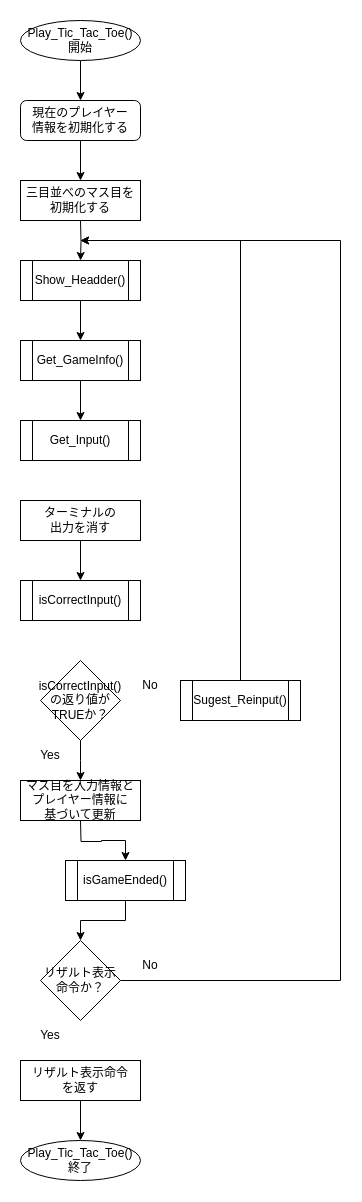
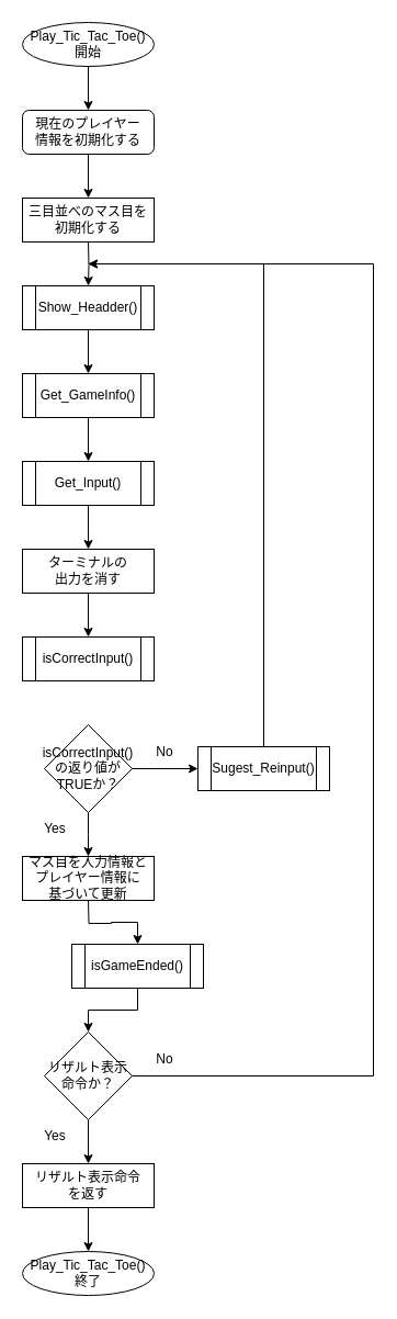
  <mxCell id="0" />
  <mxCell id="1" parent="0" />
  <mxCell id="2" style="edgeStyle=orthogonalEdgeStyle;rounded=0;orthogonalLoop=1;jettySize=auto;html=1;exitX=0.5;exitY=1;exitDx=0;exitDy=0;entryX=0.5;entryY=0;entryDx=0;entryDy=0;" parent="1" source="3" target="32" edge="1"><mxGeometry relative="1" as="geometry" /></mxCell>
  <mxCell id="3" value="Play_Tic_Tac_Toe()&lt;br&gt;開始" style="ellipse;whiteSpace=wrap;html=1;" parent="1" vertex="1"><mxGeometry x="20" y="20" width="120" height="40" as="geometry" /></mxCell>
  <mxCell id="4" style="edgeStyle=orthogonalEdgeStyle;rounded=0;orthogonalLoop=1;jettySize=auto;html=1;exitX=0.5;exitY=1;exitDx=0;exitDy=0;entryX=0.5;entryY=0;entryDx=0;entryDy=0;" parent="1" source="5" target="7" edge="1"><mxGeometry relative="1" as="geometry" /></mxCell>
  <mxCell id="5" value="Show_Headder()" style="shape=process;whiteSpace=wrap;html=1;backgroundOutline=1;" parent="1" vertex="1"><mxGeometry x="20" y="260" width="120" height="40" as="geometry" /></mxCell>
  <mxCell id="6" style="edgeStyle=orthogonalEdgeStyle;rounded=0;orthogonalLoop=1;jettySize=auto;html=1;exitX=0.5;exitY=1;exitDx=0;exitDy=0;" parent="1" source="7" target="9" edge="1"><mxGeometry relative="1" as="geometry" /></mxCell>
  <mxCell id="7" value="Get_GameInfo()" style="shape=process;whiteSpace=wrap;html=1;backgroundOutline=1;" parent="1" vertex="1"><mxGeometry x="20" y="340" width="120" height="40" as="geometry" /></mxCell>
+ <mxCell id="8" style="edgeStyle=orthogonalEdgeStyle;rounded=0;orthogonalLoop=1;jettySize=auto;html=1;exitX=0.5;exitY=1;exitDx=0;exitDy=0;entryX=0.5;entryY=0;entryDx=0;entryDy=0;" parent="1" source="9" target="24" edge="1"><mxGeometry relative="1" as="geometry" /></mxCell>
  <mxCell id="9" value="Get_Input()" style="shape=process;whiteSpace=wrap;html=1;backgroundOutline=1;" parent="1" vertex="1"><mxGeometry x="20" y="420" width="120" height="40" as="geometry" /></mxCell>
  <mxCell id="10" value="isCorrectInput()" style="shape=process;whiteSpace=wrap;html=1;backgroundOutline=1;" parent="1" vertex="1"><mxGeometry x="20" y="580" width="120" height="40" as="geometry" /></mxCell>
  <mxCell id="11" style="edgeStyle=orthogonalEdgeStyle;rounded=0;orthogonalLoop=1;jettySize=auto;html=1;exitX=0.5;exitY=1;exitDx=0;exitDy=0;entryX=0.5;entryY=0;entryDx=0;entryDy=0;" parent="1" source="13" edge="1"><mxGeometry relative="1" as="geometry"><mxPoint x="80" y="780" as="targetPoint" /></mxGeometry></mxCell>
+ <mxCell id="12" style="edgeStyle=orthogonalEdgeStyle;rounded=0;orthogonalLoop=1;jettySize=auto;html=1;exitX=1;exitY=0.5;exitDx=0;exitDy=0;entryX=0;entryY=0.5;entryDx=0;entryDy=0;" parent="1" source="13" target="22" edge="1"><mxGeometry relative="1" as="geometry" /></mxCell>
  <mxCell id="13" value="isCorrectInput()&lt;br&gt;の返り値がTRUEか？" style="rhombus;whiteSpace=wrap;html=1;" parent="1" vertex="1"><mxGeometry x="40" y="660" width="80" height="80" as="geometry" /></mxCell>
  <mxCell id="14" style="edgeStyle=orthogonalEdgeStyle;rounded=0;orthogonalLoop=1;jettySize=auto;html=1;exitX=0.5;exitY=1;exitDx=0;exitDy=0;entryX=0.5;entryY=0;entryDx=0;entryDy=0;" parent="1" target="17" edge="1"><mxGeometry relative="1" as="geometry"><mxPoint x="80" y="820" as="sourcePoint" /></mxGeometry></mxCell>
  <mxCell id="15" style="edgeStyle=orthogonalEdgeStyle;rounded=0;orthogonalLoop=1;jettySize=auto;html=1;exitX=0.5;exitY=1;exitDx=0;exitDy=0;entryX=0.5;entryY=0;entryDx=0;entryDy=0;" parent="1" target="5" edge="1"><mxGeometry relative="1" as="geometry"><mxPoint x="80" y="220" as="sourcePoint" /></mxGeometry></mxCell>
  <mxCell id="16" style="edgeStyle=orthogonalEdgeStyle;rounded=0;orthogonalLoop=1;jettySize=auto;html=1;exitX=0.5;exitY=1;exitDx=0;exitDy=0;entryX=0.5;entryY=0;entryDx=0;entryDy=0;" parent="1" source="17" target="20" edge="1"><mxGeometry relative="1" as="geometry" /></mxCell>
  <mxCell id="17" value="isGameEnded()" style="shape=process;whiteSpace=wrap;html=1;backgroundOutline=1;" parent="1" vertex="1"><mxGeometry x="65" y="860" width="120" height="40" as="geometry" /></mxCell>
+ <mxCell id="18" style="edgeStyle=orthogonalEdgeStyle;rounded=0;orthogonalLoop=1;jettySize=auto;html=1;exitX=0.5;exitY=1;exitDx=0;exitDy=0;" parent="1" source="20" target="26" edge="1"><mxGeometry relative="1" as="geometry" /></mxCell>
  <mxCell id="19" style="edgeStyle=orthogonalEdgeStyle;rounded=0;orthogonalLoop=1;jettySize=auto;html=1;exitX=1;exitY=0.5;exitDx=0;exitDy=0;" parent="1" source="20" edge="1"><mxGeometry relative="1" as="geometry"><mxPoint x="80" y="240" as="targetPoint" /><Array as="points"><mxPoint x="340" y="980" /><mxPoint x="340" y="240" /></Array></mxGeometry></mxCell>
  <mxCell id="20" value="リザルト表示命令か？" style="rhombus;whiteSpace=wrap;html=1;" parent="1" vertex="1"><mxGeometry x="40" y="940" width="80" height="80" as="geometry" /></mxCell>
  <mxCell id="21" style="edgeStyle=orthogonalEdgeStyle;rounded=0;orthogonalLoop=1;jettySize=auto;html=1;exitX=0.5;exitY=0;exitDx=0;exitDy=0;" parent="1" source="22" edge="1"><mxGeometry relative="1" as="geometry"><mxPoint x="80" y="240" as="targetPoint" /><Array as="points"><mxPoint x="240" y="240" /></Array></mxGeometry></mxCell>
  <mxCell id="22" value="Sugest_Reinput()" style="shape=process;whiteSpace=wrap;html=1;backgroundOutline=1;" parent="1" vertex="1"><mxGeometry x="180" y="680" width="120" height="40" as="geometry" /></mxCell>
  <mxCell id="23" style="edgeStyle=orthogonalEdgeStyle;rounded=0;orthogonalLoop=1;jettySize=auto;html=1;exitX=0.5;exitY=1;exitDx=0;exitDy=0;entryX=0.5;entryY=0;entryDx=0;entryDy=0;" parent="1" source="24" target="10" edge="1"><mxGeometry relative="1" as="geometry" /></mxCell>
  <mxCell id="24" value="ターミナルの&lt;div&gt;出力を消す&lt;/div&gt;" style="rounded=0;whiteSpace=wrap;html=1;" parent="1" vertex="1"><mxGeometry x="20" y="500" width="120" height="40" as="geometry" /></mxCell>
  <mxCell id="25" style="edgeStyle=orthogonalEdgeStyle;rounded=0;orthogonalLoop=1;jettySize=auto;html=1;exitX=0.5;exitY=1;exitDx=0;exitDy=0;entryX=0.5;entryY=0;entryDx=0;entryDy=0;" parent="1" source="26" target="27" edge="1"><mxGeometry relative="1" as="geometry" /></mxCell>
  <mxCell id="26" value="リザルト表示命令&lt;div&gt;を返す&lt;/div&gt;" style="rounded=0;whiteSpace=wrap;html=1;" parent="1" vertex="1"><mxGeometry x="20" y="1060" width="120" height="40" as="geometry" /></mxCell>
  <mxCell id="27" value="Play_Tic_Tac_Toe()&lt;br&gt;終了" style="ellipse;whiteSpace=wrap;html=1;" parent="1" vertex="1"><mxGeometry x="20" y="1140" width="120" height="40" as="geometry" /></mxCell>
  <mxCell id="28" style="edgeStyle=orthogonalEdgeStyle;rounded=0;orthogonalLoop=1;jettySize=auto;html=1;exitX=0.5;exitY=1;exitDx=0;exitDy=0;" parent="1" source="27" target="27" edge="1"><mxGeometry relative="1" as="geometry" /></mxCell>
  <mxCell id="29" value="三目並べのマス目を初期化する" style="rounded=0;whiteSpace=wrap;html=1;" parent="1" vertex="1"><mxGeometry x="20" y="180" width="120" height="40" as="geometry" /></mxCell>
  <mxCell id="30" value="マス目を入力情報と&lt;div&gt;プレイヤー情報に&lt;/div&gt;&lt;div&gt;基づいて更新&lt;/div&gt;" style="rounded=0;whiteSpace=wrap;html=1;" parent="1" vertex="1"><mxGeometry x="20" y="780" width="120" height="40" as="geometry" /></mxCell>
  <mxCell id="31" style="edgeStyle=orthogonalEdgeStyle;rounded=0;orthogonalLoop=1;jettySize=auto;html=1;exitX=0.5;exitY=1;exitDx=0;exitDy=0;entryX=0.5;entryY=0;entryDx=0;entryDy=0;" parent="1" source="32" target="29" edge="1"><mxGeometry relative="1" as="geometry" /></mxCell>
  <mxCell id="32" value="現在のプレイヤー&lt;div&gt;情報を初期化する&lt;/div&gt;" style="whiteSpace=wrap;html=1;rounded=1;" parent="1" vertex="1"><mxGeometry x="20" width="120" height="40" as="geometry" y="100" /></mxCell>
  <mxCell id="33" value="No" style="text;html=1;align=center;verticalAlign=middle;whiteSpace=wrap;rounded=0;" vertex="1" parent="1"><mxGeometry x="120" y="670" width="60" height="30" as="geometry" /></mxCell>
  <mxCell id="34" value="Yes" style="text;html=1;align=center;verticalAlign=middle;whiteSpace=wrap;rounded=0;" vertex="1" parent="1"><mxGeometry x="20" y="740" width="60" height="30" as="geometry" /></mxCell>
  <mxCell id="35" value="No" style="text;html=1;align=center;verticalAlign=middle;whiteSpace=wrap;rounded=0;" vertex="1" parent="1"><mxGeometry x="120" y="950" width="60" height="30" as="geometry" /></mxCell>
  <mxCell id="36" value="Yes" style="text;html=1;align=center;verticalAlign=middle;whiteSpace=wrap;rounded=0;" vertex="1" parent="1"><mxGeometry x="20" y="1020" width="60" height="30" as="geometry" /></mxCell>
